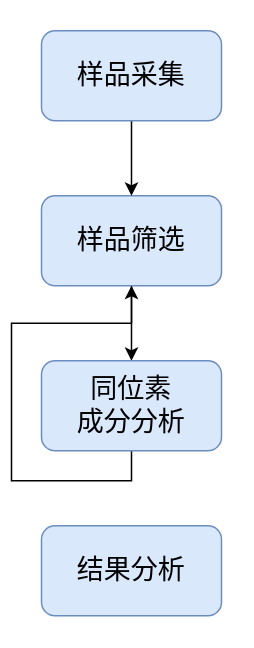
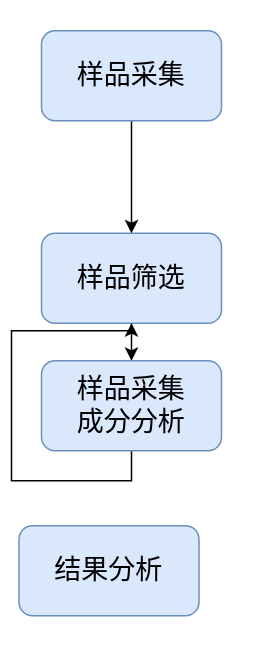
  <mxCell id="0" />
  <mxCell id="1" parent="0" />
  <mxCell id="2" style="edgeStyle=orthogonalEdgeStyle;rounded=0;orthogonalLoop=1;jettySize=auto;html=1;exitX=0.5;exitY=1;exitDx=0;exitDy=0;" edge="1" parent="1" source="3"><mxGeometry relative="1" as="geometry"><mxPoint x="80" y="240" as="targetPoint" /></mxGeometry></mxCell>
- <mxCell id="3" value="&lt;span style=&quot;font-size: 18px&quot;&gt;样品筛选&lt;/span&gt;" style="rounded=1;whiteSpace=wrap;html=1;fillColor=#dae8fc;strokeColor=#6c8ebf;" vertex="1" parent="1"><mxGeometry x="20" y="130" width="120" height="60" as="geometry" /></mxCell>
+ <mxCell id="3" value="&lt;span style=&quot;font-size: 18px&quot;&gt;样品筛选&lt;/span&gt;" style="rounded=1;whiteSpace=wrap;html=1;fillColor=#dae8fc;strokeColor=#6c8ebf;" vertex="1" parent="1"><mxGeometry x="20" y="155" width="120" height="60" as="geometry" /></mxCell>
  <mxCell id="4" style="edgeStyle=orthogonalEdgeStyle;rounded=0;orthogonalLoop=1;jettySize=auto;html=1;exitX=0.5;exitY=1;exitDx=0;exitDy=0;entryX=0.5;entryY=0;entryDx=0;entryDy=0;" edge="1" parent="1" source="5" target="3"><mxGeometry relative="1" as="geometry" /></mxCell>
  <mxCell id="5" value="&lt;span style=&quot;font-size: 18px&quot;&gt;样品采集&lt;/span&gt;" style="rounded=1;whiteSpace=wrap;html=1;fillColor=#dae8fc;strokeColor=#6c8ebf;" vertex="1" parent="1"><mxGeometry x="20" y="20" width="120" height="60" as="geometry" /></mxCell>
- <mxCell id="6" value="&lt;span style=&quot;font-size: 18px&quot;&gt;结果分析&lt;/span&gt;" style="rounded=1;whiteSpace=wrap;html=1;fillColor=#dae8fc;strokeColor=#6c8ebf;" vertex="1" parent="1"><mxGeometry x="20" y="350" width="120" height="60" as="geometry" /></mxCell>
+ <mxCell id="6" value="&lt;span style=&quot;font-size: 18px&quot;&gt;结果分析&lt;/span&gt;" style="rounded=1;whiteSpace=wrap;html=1;fillColor=#dae8fc;strokeColor=#6c8ebf;" vertex="1" parent="1"><mxGeometry x="5" y="350" width="120" height="60" as="geometry" /></mxCell>
  <mxCell id="7" style="edgeStyle=orthogonalEdgeStyle;rounded=0;orthogonalLoop=1;jettySize=auto;html=1;exitX=0.5;exitY=1;exitDx=0;exitDy=0;" edge="1" parent="1" source="8" target="3"><mxGeometry relative="1" as="geometry" /></mxCell>
- <mxCell id="8" value="&lt;span style=&quot;font-size: 18px&quot;&gt;同位素&lt;/span&gt;&lt;br style=&quot;font-size: 18px&quot;&gt;&lt;span style=&quot;font-size: 18px&quot;&gt;成分分析&lt;/span&gt;" style="rounded=1;whiteSpace=wrap;html=1;fillColor=#dae8fc;strokeColor=#6c8ebf;" vertex="1" parent="1"><mxGeometry x="20" y="240" width="120" height="60" as="geometry" /></mxCell>
+ <mxCell id="8" value="&lt;span style=&quot;font-size: 18px&quot;&gt;样品采集&lt;/span&gt;&lt;br style=&quot;font-size: 18px&quot;&gt;&lt;span style=&quot;font-size: 18px&quot;&gt;成分分析&lt;/span&gt;" style="rounded=1;whiteSpace=wrap;html=1;fillColor=#dae8fc;strokeColor=#6c8ebf;" vertex="1" parent="1"><mxGeometry x="20" y="240" width="120" height="60" as="geometry" /></mxCell>
